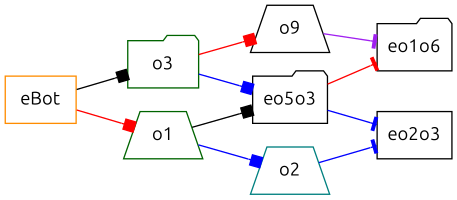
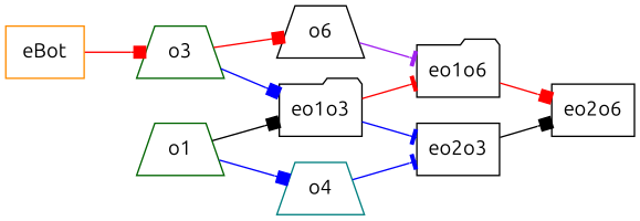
  strict digraph {
    fontname=Ubuntu
    rankdir=LR
    node [color=black fontname=Ubuntu shape=trapezium]
    edge [arrowhead=box color=red fontname=Ubuntu]
    eo1o6 [shape=folder]
-   o6 [label=o9]
+   o6
+   eo2o6 [shape=box]
    eBot [color=darkorange shape=box]
-   o3 [color=darkgreen shape=folder]
+   o3 [color=darkgreen]
    o1 [color=darkgreen]
-   eo1o3 [shape=folder label=eo5o3]
-   o2 [color=teal]
+   eo1o3 [shape=folder]
+   o2 [color=teal label=o4]
    eo2o3 [shape=box]
+   eo1o6 -> eo2o6
    o6 -> eo1o6 [arrowhead=tee color=purple]
-   eBot -> o3 [color=black]
-   eBot -> o1
+   eBot -> o3
    o3 -> o6
    o3 -> eo1o3 [color=blue]
    o1 -> eo1o3 [color=black]
    o1 -> o2 [color=blue]
    eo1o3 -> eo1o6 [arrowhead=tee]
    eo1o3 -> eo2o3 [arrowhead=tee color=blue]
    o2 -> eo2o3 [arrowhead=tee color=blue]
+   eo2o3 -> eo2o6 [color=black]
  }
